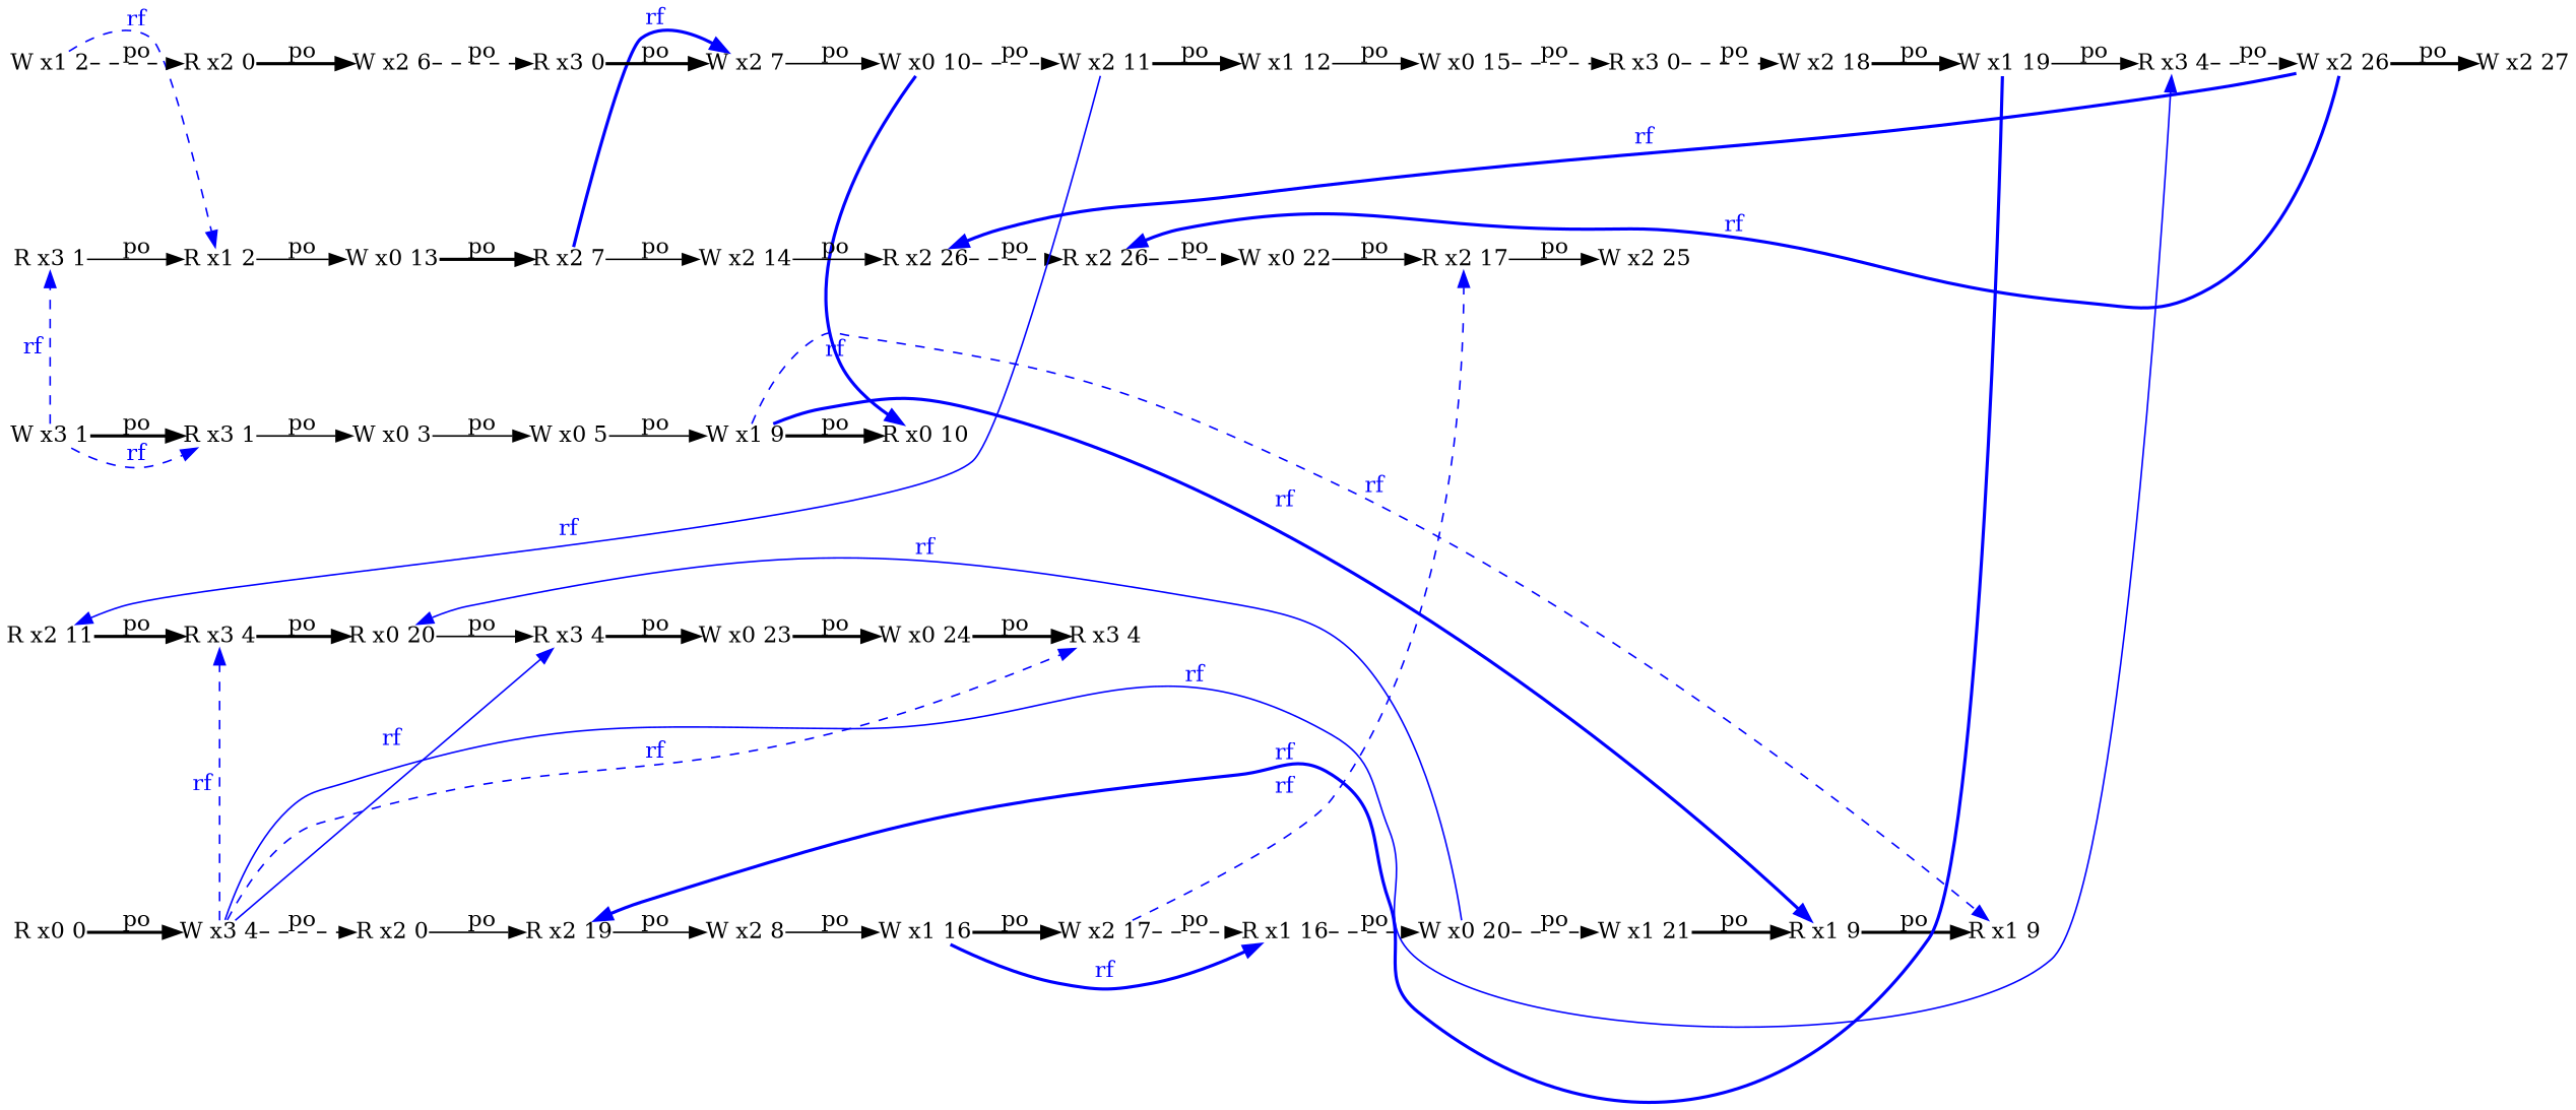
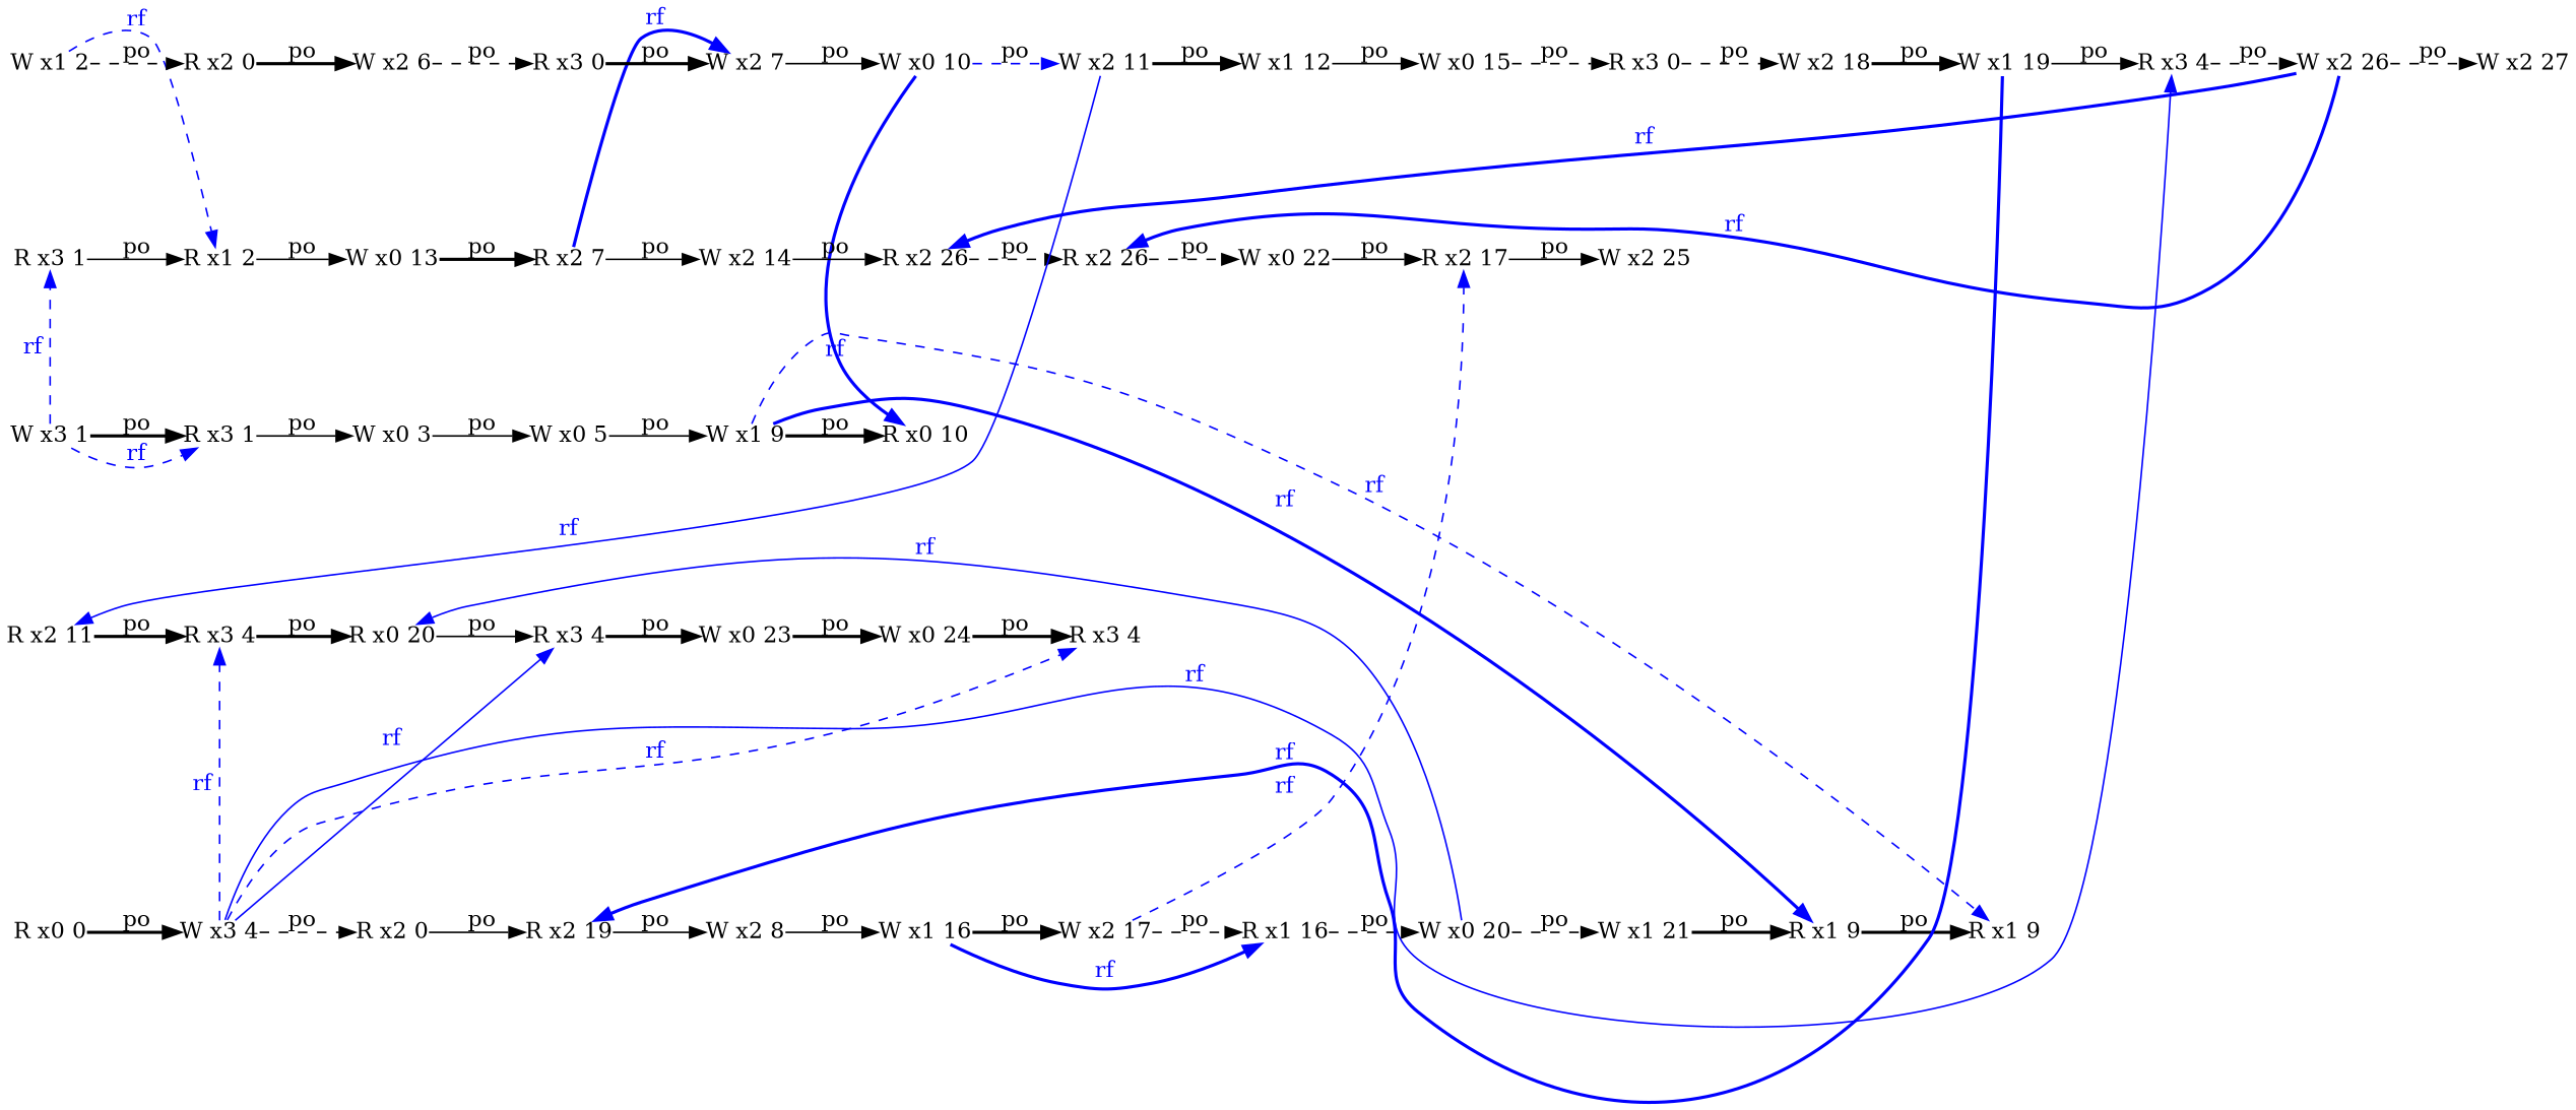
  digraph {
    rankdir=LR
    node [color=purple idx=7 loc=2 shape=plain th=3 type=W]
    edge [style=bold]
    n1 [color=blue label="W x0 22" loc=0 th=1]
    n2 [idx=8 label="R x2 17" th=1 type=R]
    n3 [idx=9 label="W x2 25" th=1]
    n4 [idx=12 label="R x3 4" loc=3 type=R]
    n5 [idx=13 label="W x2 26"]
    n6 [color=blue idx=6 label="R x2 26" th=1 type=R]
    n7 [idx=14 label="W x2 27"]
    n8 [color=blue idx=5 label="R x2 26" th=1 type=R]
    n9 [idx=6 label="W x2 17" th=2]
    n10 [label="R x1 16" loc=1 th=2 type=R]
    n11 [color=blue idx=8 label="W x0 20" loc=0 th=2]
    n12 [color=blue idx=6 label="W x2 11"]
    n13 [idx=6 label="R x2 11" th=0 type=R]
    n14 [label="W x1 12" loc=1]
    n15 [color=blue label="R x3 4" loc=3 th=0 type=R]
    n16 [idx=8 label="W x0 15" loc=0]
    n17 [color=blue idx=4 label="W x2 8" th=2]
    n18 [idx=5 label="W x1 16" loc=1 th=2]
    n19 [color=blue idx=0 label="R x3 1" loc=3 th=1 type=R]
    n20 [color=blue idx=1 label="R x1 2" loc=1 th=1 type=R]
    n21 [idx=2 label="W x0 13" loc=0 th=1]
    n22 [idx=4 label="W x1 9" loc=1 th=0]
    n23 [idx=11 label="R x1 9" loc=1 th=2 type=R]
    n24 [color=blue idx=10 label="R x1 9" loc=1 th=2 type=R]
    n25 [idx=5 label="R x0 10" loc=0 th=0 type=R]
    n26 [idx=8 label="R x0 20" loc=0 th=0 type=R]
    n27 [idx=11 label="W x0 24" loc=0 th=0]
    n28 [color=blue idx=12 label="R x3 4" loc=3 th=0 type=R]
    n29 [color=blue idx=2 label="W x0 3" loc=0 th=0]
    n30 [color=blue idx=3 label="W x0 5" loc=0 th=0]
    n31 [color=blue idx=0 label="W x3 1" loc=3 th=0]
    n32 [color=blue idx=1 label="R x3 1" loc=3 th=0 type=R]
    n33 [idx=9 label="W x1 21" loc=1 th=2]
    n34 [idx=9 label="R x3 4" loc=3 th=0 type=R]
    n35 [idx=9 label="R x3 0" loc=3 type=R]
    n36 [idx=10 label="W x2 18"]
    n37 [color=blue idx=11 label="W x1 19" loc=1]
    n38 [color=blue idx=5 label="W x0 10" loc=0]
    n39 [idx=4 label="W x2 7"]
    n40 [color=blue idx=3 label="R x2 7" th=1 type=R]
    n41 [idx=4 label="W x2 14" th=1]
    n42 [color=blue idx=3 label="R x2 19" loc=1 th=2 type=R]
    n43 [idx=10 label="W x0 23" loc=0 th=0]
    n44 [idx=1 label="R x2 0" type=R]
    n45 [idx=2 label="W x2 6"]
    n46 [idx=3 label="R x3 0" loc=3 type=R]
    n47 [color=blue idx=0 label="W x1 2" loc=1]
    n48 [idx=0 label="R x0 0" loc=0 th=2 type=R]
    n49 [color=blue idx=1 label="W x3 4" loc=3 th=2]
    n50 [idx=2 label="R x2 0" th=2 type=R]
    n1 -> n2 [label=po style=solid]
    n2 -> n3 [label=po style=solid]
    n4 -> n5 [label=po style=dashed]
    n5 -> n6 [color=blue constraint=false fontcolor=blue from_idx=13 from_th=3 label=rf to_idx=6 to_th=1]
-   n5 -> n7 [label=po]
+   n5 -> n7 [label=po style=dashed]
    n5 -> n8 [color=blue constraint=false fontcolor=blue from_idx=13 from_th=3 label=rf to_idx=5 to_th=1]
    n6 -> n1 [label=po style=dashed]
    n8 -> n6 [label=po style=dashed]
    n9 -> n2 [color=blue constraint=false fontcolor=blue from_idx=6 from_th=2 label=rf style=dashed to_idx=8 to_th=1]
    n9 -> n10 [label=po style=dashed]
    n10 -> n11 [label=po style=dashed]
    n11 -> n26 [color=blue constraint=false fontcolor=blue from_idx=8 from_th=2 label=rf style=solid to_idx=8 to_th=0]
    n11 -> n33 [label=po style=dashed]
    n12 -> n13 [color=blue constraint=false fontcolor=blue from_idx=6 from_th=3 label=rf style=solid to_idx=6 to_th=0]
    n12 -> n14 [label=po]
    n13 -> n15 [label=po]
    n14 -> n16 [label=po style=solid]
    n15 -> n26 [label=po]
    n16 -> n35 [label=po style=dashed]
    n17 -> n18 [label=po style=solid]
    n18 -> n9 [label=po]
    n18 -> n10 [color=blue constraint=false fontcolor=blue from_idx=5 from_th=2 label=rf to_idx=7 to_th=2]
    n19 -> n20 [label=po style=solid]
    n20 -> n21 [label=po style=solid]
    n21 -> n40 [label=po]
    n22 -> n23 [color=blue constraint=false fontcolor=blue from_idx=4 from_th=0 label=rf style=dashed to_idx=11 to_th=2]
    n22 -> n24 [color=blue constraint=false fontcolor=blue from_idx=4 from_th=0 label=rf to_idx=10 to_th=2]
    n22 -> n25 [label=po]
    n24 -> n23 [label=po]
    n26 -> n34 [label=po style=solid]
    n27 -> n28 [label=po]
    n29 -> n30 [label=po style=solid]
    n30 -> n22 [label=po style=solid]
    n31 -> n19 [color=blue constraint=false fontcolor=blue from_idx=0 from_th=0 label=rf style=dashed to_idx=0 to_th=1]
    n31 -> n32 [label=po]
    n31 -> n32 [color=blue constraint=false fontcolor=blue from_idx=0 from_th=0 label=rf style=dashed to_idx=1 to_th=0]
    n32 -> n29 [label=po style=solid]
    n33 -> n24 [label=po]
    n34 -> n43 [label=po]
    n35 -> n36 [label=po style=dashed]
    n36 -> n37 [label=po]
    n37 -> n4 [label=po style=solid]
    n37 -> n42 [color=blue constraint=false fontcolor=blue from_idx=11 from_th=3 label=rf to_idx=3 to_th=2]
-   n38 -> n12 [label=po style=dashed]
+   n38 -> n12 [label=po style=dashed color=blue]
    n38 -> n25 [color=blue constraint=false fontcolor=blue from_idx=5 from_th=3 label=rf to_idx=5 to_th=0]
    n39 -> n38 [label=po style=solid]
    n40 -> n39 [color=blue constraint=false fontcolor=blue from_idx=4 from_th=3 label=rf to_idx=3 to_th=1]
    n40 -> n41 [label=po style=solid]
    n41 -> n8 [label=po style=solid]
    n42 -> n17 [label=po style=solid]
    n43 -> n27 [label=po]
    n44 -> n45 [label=po]
    n45 -> n46 [label=po style=dashed]
    n46 -> n39 [label=po]
    n47 -> n20 [color=blue constraint=false fontcolor=blue from_idx=0 from_th=3 label=rf style=dashed to_idx=1 to_th=1]
    n47 -> n44 [label=po style=dashed]
    n48 -> n49 [label=po]
    n49 -> n4 [color=blue constraint=false fontcolor=blue from_idx=1 from_th=2 label=rf style=solid to_idx=12 to_th=3]
    n49 -> n15 [color=blue constraint=false fontcolor=blue from_idx=1 from_th=2 label=rf style=dashed to_idx=7 to_th=0]
    n49 -> n28 [color=blue constraint=false fontcolor=blue from_idx=1 from_th=2 label=rf style=dashed to_idx=12 to_th=0]
    n49 -> n34 [color=blue constraint=false fontcolor=blue from_idx=1 from_th=2 label=rf style=solid to_idx=9 to_th=0]
    n49 -> n50 [label=po style=dashed]
    n50 -> n42 [label=po style=solid]
  }
